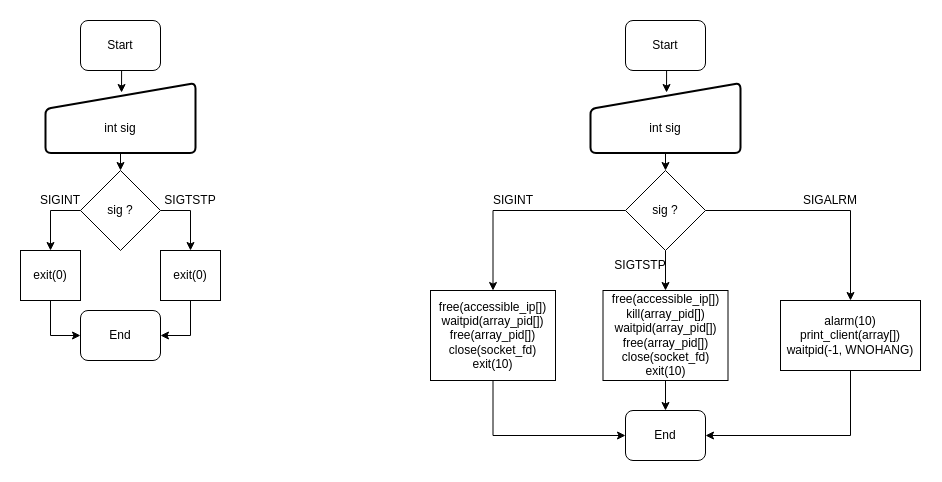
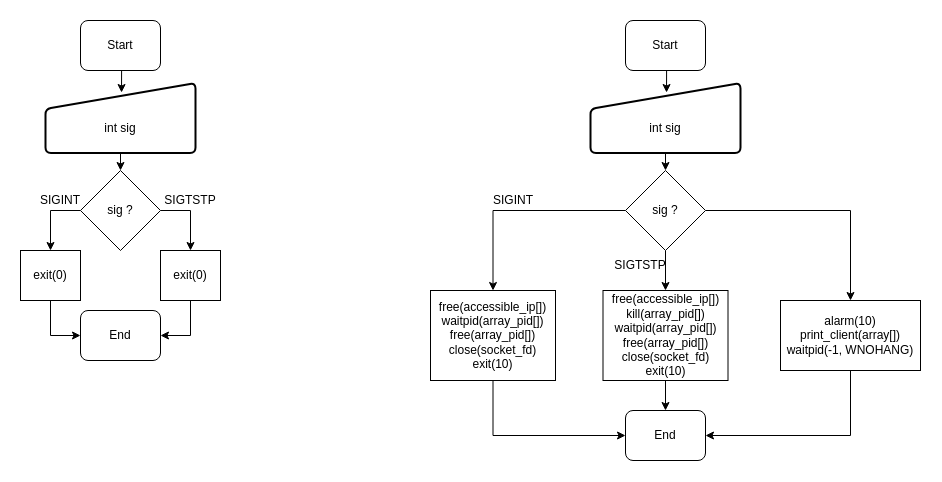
  <mxCell id="0" />
  <mxCell id="1" parent="0" />
  <mxCell id="2" style="edgeStyle=orthogonalEdgeStyle;rounded=0;orthogonalLoop=1;jettySize=auto;html=1;exitX=0.5;exitY=1;exitDx=0;exitDy=0;entryX=0.507;entryY=0.136;entryDx=0;entryDy=0;entryPerimeter=0;" edge="1" parent="1" source="3" target="5"><mxGeometry relative="1" as="geometry" /></mxCell>
  <mxCell id="3" value="Start" style="rounded=1;whiteSpace=wrap;html=1;" vertex="1" parent="1"><mxGeometry x="625" y="20" width="80" height="50" as="geometry" /></mxCell>
  <mxCell id="4" style="edgeStyle=orthogonalEdgeStyle;rounded=0;orthogonalLoop=1;jettySize=auto;html=1;exitX=0.5;exitY=1;exitDx=0;exitDy=0;entryX=0.5;entryY=0;entryDx=0;entryDy=0;" edge="1" parent="1" source="5" target="25"><mxGeometry relative="1" as="geometry" /></mxCell>
  <mxCell id="5" value="" style="verticalLabelPosition=bottom;verticalAlign=top;html=1;strokeWidth=2;shape=manualInput;whiteSpace=wrap;rounded=1;size=26;arcSize=11;" vertex="1" parent="1"><mxGeometry x="590" y="82.5" width="150" height="70" as="geometry" /></mxCell>
  <mxCell id="6" value="int sig&lt;br&gt;" style="text;html=1;strokeColor=none;fillColor=none;align=center;verticalAlign=middle;whiteSpace=wrap;rounded=0;" vertex="1" parent="1"><mxGeometry x="585" y="117.5" width="160" height="20" as="geometry" /></mxCell>
  <mxCell id="7" style="edgeStyle=orthogonalEdgeStyle;rounded=0;orthogonalLoop=1;jettySize=auto;html=1;exitX=0.5;exitY=1;exitDx=0;exitDy=0;entryX=0.507;entryY=0.136;entryDx=0;entryDy=0;entryPerimeter=0;" edge="1" parent="1" source="8" target="10"><mxGeometry relative="1" as="geometry" /></mxCell>
  <mxCell id="8" value="Start" style="rounded=1;whiteSpace=wrap;html=1;" vertex="1" parent="1"><mxGeometry x="80" y="20" width="80" height="50" as="geometry" /></mxCell>
  <mxCell id="9" style="edgeStyle=orthogonalEdgeStyle;rounded=0;orthogonalLoop=1;jettySize=auto;html=1;exitX=0.5;exitY=1;exitDx=0;exitDy=0;entryX=0.5;entryY=0;entryDx=0;entryDy=0;" edge="1" parent="1" source="10" target="14"><mxGeometry relative="1" as="geometry" /></mxCell>
  <mxCell id="10" value="" style="verticalLabelPosition=bottom;verticalAlign=top;html=1;strokeWidth=2;shape=manualInput;whiteSpace=wrap;rounded=1;size=26;arcSize=11;" vertex="1" parent="1"><mxGeometry x="45" y="82.5" width="150" height="70" as="geometry" /></mxCell>
  <mxCell id="11" value="int sig&lt;br&gt;" style="text;html=1;strokeColor=none;fillColor=none;align=center;verticalAlign=middle;whiteSpace=wrap;rounded=0;" vertex="1" parent="1"><mxGeometry x="40" y="117.5" width="160" height="20" as="geometry" /></mxCell>
  <mxCell id="12" style="edgeStyle=orthogonalEdgeStyle;rounded=0;orthogonalLoop=1;jettySize=auto;html=1;exitX=0;exitY=0.5;exitDx=0;exitDy=0;entryX=0.5;entryY=0;entryDx=0;entryDy=0;" edge="1" parent="1" source="14" target="16"><mxGeometry relative="1" as="geometry" /></mxCell>
  <mxCell id="13" style="edgeStyle=orthogonalEdgeStyle;rounded=0;orthogonalLoop=1;jettySize=auto;html=1;exitX=1;exitY=0.5;exitDx=0;exitDy=0;entryX=0.5;entryY=0;entryDx=0;entryDy=0;" edge="1" parent="1" source="14" target="18"><mxGeometry relative="1" as="geometry" /></mxCell>
  <mxCell id="14" value="sig ?" style="rhombus;whiteSpace=wrap;html=1;" vertex="1" parent="1"><mxGeometry x="80" y="170" width="80" height="80" as="geometry" /></mxCell>
  <mxCell id="15" style="edgeStyle=orthogonalEdgeStyle;rounded=0;orthogonalLoop=1;jettySize=auto;html=1;exitX=0.5;exitY=1;exitDx=0;exitDy=0;entryX=0;entryY=0.5;entryDx=0;entryDy=0;" edge="1" parent="1" source="16" target="19"><mxGeometry relative="1" as="geometry" /></mxCell>
  <mxCell id="16" value="exit(0)" style="rounded=0;whiteSpace=wrap;html=1;" vertex="1" parent="1"><mxGeometry x="20" y="250" width="60" height="50" as="geometry" /></mxCell>
  <mxCell id="17" style="edgeStyle=orthogonalEdgeStyle;rounded=0;orthogonalLoop=1;jettySize=auto;html=1;exitX=0.5;exitY=1;exitDx=0;exitDy=0;entryX=1;entryY=0.5;entryDx=0;entryDy=0;" edge="1" parent="1" source="18" target="19"><mxGeometry relative="1" as="geometry" /></mxCell>
  <mxCell id="18" value="exit(0)" style="rounded=0;whiteSpace=wrap;html=1;" vertex="1" parent="1"><mxGeometry x="160" y="250" width="60" height="50" as="geometry" /></mxCell>
  <mxCell id="19" value="End" style="rounded=1;whiteSpace=wrap;html=1;" vertex="1" parent="1"><mxGeometry x="80" y="310" width="80" height="50" as="geometry" /></mxCell>
  <mxCell id="20" value="SIGTSTP" style="text;html=1;strokeColor=none;fillColor=none;align=center;verticalAlign=middle;whiteSpace=wrap;rounded=0;" vertex="1" parent="1"><mxGeometry x="620" y="255" width="40" height="20" as="geometry" /></mxCell>
  <mxCell id="21" value="SIGINT" style="text;html=1;strokeColor=none;fillColor=none;align=center;verticalAlign=middle;whiteSpace=wrap;rounded=0;direction=west;" vertex="1" parent="1"><mxGeometry x="40" y="190" width="40" height="20" as="geometry" /></mxCell>
  <mxCell id="22" style="edgeStyle=orthogonalEdgeStyle;rounded=0;orthogonalLoop=1;jettySize=auto;html=1;exitX=0;exitY=0.5;exitDx=0;exitDy=0;entryX=0.5;entryY=0;entryDx=0;entryDy=0;" edge="1" parent="1" source="25" target="27"><mxGeometry relative="1" as="geometry" /></mxCell>
  <mxCell id="23" style="edgeStyle=orthogonalEdgeStyle;rounded=0;orthogonalLoop=1;jettySize=auto;html=1;exitX=0.5;exitY=1;exitDx=0;exitDy=0;entryX=0.5;entryY=0;entryDx=0;entryDy=0;" edge="1" parent="1" source="25" target="29"><mxGeometry relative="1" as="geometry" /></mxCell>
  <mxCell id="24" style="edgeStyle=orthogonalEdgeStyle;rounded=0;orthogonalLoop=1;jettySize=auto;html=1;exitX=1;exitY=0.5;exitDx=0;exitDy=0;entryX=0.5;entryY=0;entryDx=0;entryDy=0;" edge="1" parent="1" source="25" target="31"><mxGeometry relative="1" as="geometry" /></mxCell>
  <mxCell id="25" value="sig ?" style="rhombus;whiteSpace=wrap;html=1;" vertex="1" parent="1"><mxGeometry x="625" y="170" width="80" height="80" as="geometry" /></mxCell>
  <mxCell id="26" style="edgeStyle=orthogonalEdgeStyle;rounded=0;orthogonalLoop=1;jettySize=auto;html=1;exitX=0.5;exitY=1;exitDx=0;exitDy=0;entryX=0;entryY=0.5;entryDx=0;entryDy=0;" edge="1" parent="1" source="27" target="35"><mxGeometry relative="1" as="geometry" /></mxCell>
  <mxCell id="27" value="free(accessible_ip[])&lt;br&gt;waitpid(array_pid[])&lt;br&gt;free(array_pid[])&lt;br&gt;close(socket_fd)&lt;br&gt;exit(10)&lt;br&gt;" style="rounded=0;whiteSpace=wrap;html=1;" vertex="1" parent="1"><mxGeometry x="430" y="290" width="125" height="90" as="geometry" /></mxCell>
  <mxCell id="28" style="edgeStyle=orthogonalEdgeStyle;rounded=0;orthogonalLoop=1;jettySize=auto;html=1;exitX=0.5;exitY=1;exitDx=0;exitDy=0;entryX=0.5;entryY=0;entryDx=0;entryDy=0;" edge="1" parent="1" source="29" target="35"><mxGeometry relative="1" as="geometry" /></mxCell>
  <mxCell id="29" value="free(accessible_ip[])&lt;br&gt;kill(array_pid[])&lt;br&gt;waitpid(array_pid[])&lt;br&gt;free(array_pid[])&lt;br&gt;close(socket_fd)&lt;br&gt;exit(10)&lt;br&gt;" style="rounded=0;whiteSpace=wrap;html=1;" vertex="1" parent="1"><mxGeometry x="602.5" y="290" width="125" height="90" as="geometry" /></mxCell>
  <mxCell id="30" style="edgeStyle=orthogonalEdgeStyle;rounded=0;orthogonalLoop=1;jettySize=auto;html=1;exitX=0.5;exitY=1;exitDx=0;exitDy=0;entryX=1;entryY=0.5;entryDx=0;entryDy=0;" edge="1" parent="1" source="31" target="35"><mxGeometry relative="1" as="geometry" /></mxCell>
  <mxCell id="31" value="alarm(10)&lt;br&gt;print_client(array[])&lt;br&gt;waitpid(-1, WNOHANG)&lt;br&gt;" style="rounded=0;whiteSpace=wrap;html=1;" vertex="1" parent="1"><mxGeometry x="780" y="300" width="140" height="70" as="geometry" /></mxCell>
  <mxCell id="32" value="SIGINT" style="text;html=1;strokeColor=none;fillColor=none;align=center;verticalAlign=middle;whiteSpace=wrap;rounded=0;direction=west;" vertex="1" parent="1"><mxGeometry x="492.5" y="190" width="40" height="20" as="geometry" /></mxCell>
  <mxCell id="33" value="SIGTSTP" style="text;html=1;strokeColor=none;fillColor=none;align=center;verticalAlign=middle;whiteSpace=wrap;rounded=0;" vertex="1" parent="1"><mxGeometry x="170" y="190" width="40" height="20" as="geometry" /></mxCell>
- <mxCell id="34" value="SIGALRM" style="text;html=1;strokeColor=none;fillColor=none;align=center;verticalAlign=middle;whiteSpace=wrap;rounded=0;direction=west;" vertex="1" parent="1"><mxGeometry x="810" y="190" width="40" height="20" as="geometry" /></mxCell>
  <mxCell id="35" value="End" style="rounded=1;whiteSpace=wrap;html=1;" vertex="1" parent="1"><mxGeometry x="625" y="410" width="80" height="50" as="geometry" /></mxCell>
